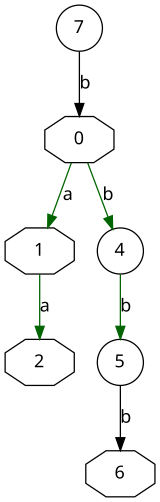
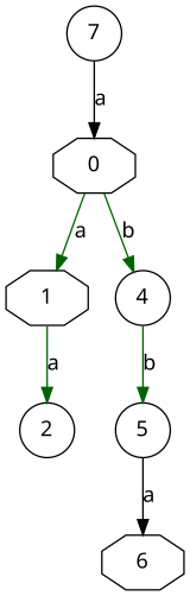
  digraph {
    fontname="Noto Sans"
    node [fontname="Noto Sans" shape=octagon]
    edge [color=darkgreen fontname="Noto Sans"]
    1
-   2
+   2 [shape=circle]
    0
    4 [shape=circle]
    5 [shape=circle]
    6
    7 [shape=circle]
    1 -> 2 [label=a]
    0 -> 1 [label=a]
    0 -> 4 [label=b]
    4 -> 5 [label=b]
-   5 -> 6 [color=black label=b]
-   7 -> 0 [color=black label=b]
+   5 -> 6 [color=black label=a]
+   7 -> 0 [color=black label=a]
  }
